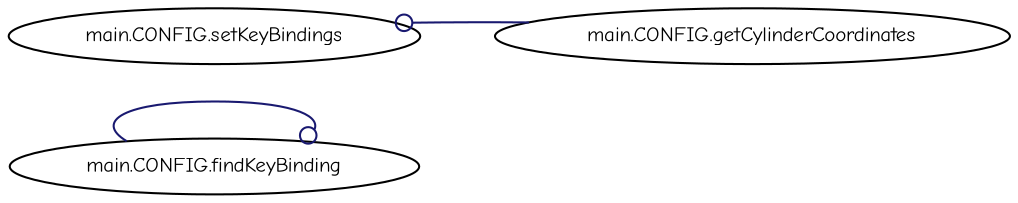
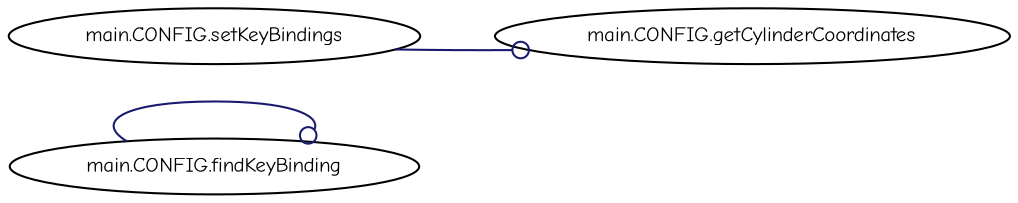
  digraph {
    fontname="Comic Neue"
    rankdir=LR
    node [color=black fillcolor=white fontname="Comic Neue" fontsize=10 shape=ellipse style=filled]
    edge [arrowhead=odot color=midnightblue fontname="Comic Neue" fontsize=10 labelfontname=Helvetica labelfontsize=10 style=solid]
    n1 [height=0.2 label="main.CONFIG.findKeyBinding" width=0.4]
    n2 [height=0.2 label="main.CONFIG.setKeyBindings" width=0.4]
    n3 [height=0.2 label="main.CONFIG.getCylinderCoordinates" width=0.4]
    n1 -> n1
-   n3 -> n2
+   n2 -> n3
  }
